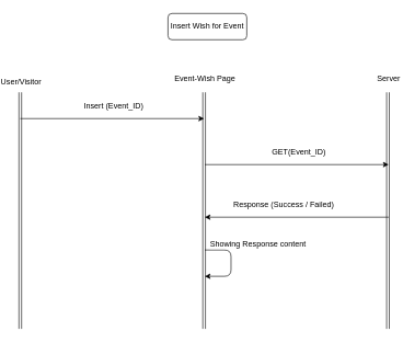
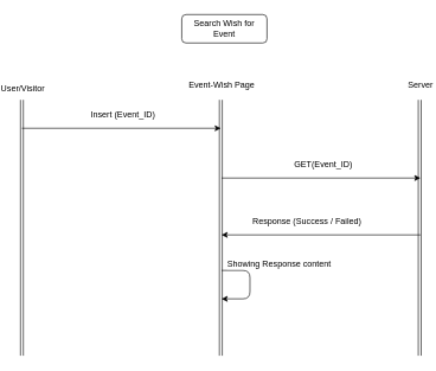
  <mxCell id="0" />
  <mxCell id="1" parent="0" />
  <mxCell id="2" value="" style="shape=link;html=1;" edge="1" parent="1"><mxGeometry width="50" height="50" relative="1" as="geometry"><mxPoint x="20" y="500" as="sourcePoint" /><mxPoint x="20" y="140" as="targetPoint" /></mxGeometry></mxCell>
  <mxCell id="3" value="User/Visitor" style="text;html=1;resizable=0;points=[];align=center;verticalAlign=middle;labelBackgroundColor=#ffffff;" vertex="1" connectable="0" parent="2"><mxGeometry x="0.918" y="-7" relative="1" as="geometry"><mxPoint x="-7" y="-32" as="offset" /></mxGeometry></mxCell>
  <mxCell id="4" value="" style="shape=link;html=1;" edge="1" parent="1"><mxGeometry width="50" height="50" relative="1" as="geometry"><mxPoint x="300" y="500" as="sourcePoint" /><mxPoint x="300" y="140" as="targetPoint" /></mxGeometry></mxCell>
  <mxCell id="5" value="Event-Wish Page" style="text;html=1;resizable=0;points=[];align=center;verticalAlign=middle;labelBackgroundColor=#ffffff;" vertex="1" connectable="0" parent="4"><mxGeometry x="0.825" y="-7" relative="1" as="geometry"><mxPoint x="-7" y="-52" as="offset" /></mxGeometry></mxCell>
- <mxCell id="6" value="Insert Wish for Event" style="rounded=1;whiteSpace=wrap;html=1;" vertex="1" parent="1"><mxGeometry x="245" y="20" width="120" height="40" as="geometry" /></mxCell>
+ <mxCell id="6" value="Search Wish for Event" style="rounded=1;whiteSpace=wrap;html=1;" vertex="1" parent="1"><mxGeometry x="245" y="20" width="120" height="40" as="geometry" /></mxCell>
  <mxCell id="7" value="" style="shape=link;html=1;" edge="1" parent="1"><mxGeometry width="50" height="50" relative="1" as="geometry"><mxPoint x="580" y="500" as="sourcePoint" /><mxPoint x="580" y="140" as="targetPoint" /></mxGeometry></mxCell>
  <mxCell id="8" value="Server" style="text;html=1;resizable=0;points=[];align=center;verticalAlign=middle;labelBackgroundColor=#ffffff;" vertex="1" connectable="0" parent="7"><mxGeometry x="0.388" y="-1" relative="1" as="geometry"><mxPoint x="-1" y="-130.5" as="offset" /></mxGeometry></mxCell>
  <mxCell id="9" value="" style="endArrow=classic;html=1;" edge="1" parent="1"><mxGeometry width="50" height="50" relative="1" as="geometry"><mxPoint x="20" y="180" as="sourcePoint" /><mxPoint x="300" y="180" as="targetPoint" /></mxGeometry></mxCell>
  <mxCell id="10" value="Insert (Event_ID)" style="text;html=1;resizable=0;points=[];align=center;verticalAlign=middle;labelBackgroundColor=#ffffff;" vertex="1" connectable="0" parent="9"><mxGeometry x="0.199" y="-4" relative="1" as="geometry"><mxPoint x="-27" y="-24" as="offset" /></mxGeometry></mxCell>
  <mxCell id="11" value="" style="endArrow=classic;html=1;" edge="1" parent="1"><mxGeometry width="50" height="50" relative="1" as="geometry"><mxPoint x="301" y="250" as="sourcePoint" /><mxPoint x="581" y="250" as="targetPoint" /></mxGeometry></mxCell>
  <mxCell id="12" value="GET(Event_ID)" style="text;html=1;resizable=0;points=[];align=center;verticalAlign=middle;labelBackgroundColor=#ffffff;" vertex="1" connectable="0" parent="11"><mxGeometry x="0.275" y="-4" relative="1" as="geometry"><mxPoint x="-37" y="-24" as="offset" /></mxGeometry></mxCell>
  <mxCell id="13" value="" style="endArrow=classic;html=1;" edge="1" parent="1"><mxGeometry width="50" height="50" relative="1" as="geometry"><mxPoint x="581" y="330" as="sourcePoint" /><mxPoint x="301" y="330" as="targetPoint" /></mxGeometry></mxCell>
  <mxCell id="14" value="Response (Success / Failed)" style="text;html=1;resizable=0;points=[];align=center;verticalAlign=middle;labelBackgroundColor=#ffffff;" vertex="1" connectable="0" parent="13"><mxGeometry x="-0.124" y="5" relative="1" as="geometry"><mxPoint x="-37.5" y="-25" as="offset" /></mxGeometry></mxCell>
  <mxCell id="15" value="" style="endArrow=classic;html=1;" edge="1" parent="1"><mxGeometry width="50" height="50" relative="1" as="geometry"><mxPoint x="301" y="380" as="sourcePoint" /><mxPoint x="301" y="420" as="targetPoint" /><Array as="points"><mxPoint x="341" y="380" /><mxPoint x="341" y="420" /></Array></mxGeometry></mxCell>
  <mxCell id="16" value="Showing Response content" style="text;html=1;resizable=0;points=[];align=center;verticalAlign=middle;labelBackgroundColor=#ffffff;" vertex="1" connectable="0" parent="15"><mxGeometry x="0.699" y="-4" relative="1" as="geometry"><mxPoint x="62.5" y="-46" as="offset" /></mxGeometry></mxCell>
